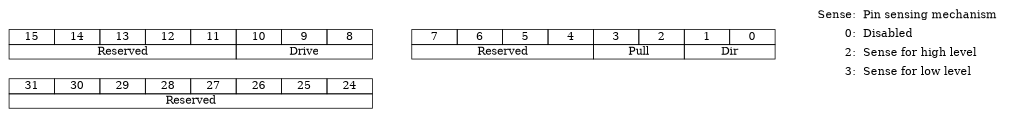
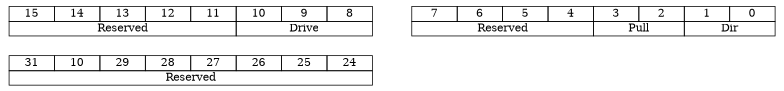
  digraph {
    rankdir=LR
    node [shape=none]
    edge [style=invis]
-   n1 [label=<                  <TABLE BORDER="0" CELLBORDER="1" CELLSPACING="0" CELLPADDING="1">                  <TR>                    <TD width="60" height="20" fixedsize="true">31</TD>                    <TD width="60" height="20" fixedsize="true">30</TD>                    <TD width="60" height="20" fixedsize="true">29</TD>                    <TD width="60" height="20" fixedsize="true">28</TD>                    <TD width="60" height="20" fixedsize="true">27</TD>                    <TD width="60" height="20" fixedsize="true">26</TD>                    <TD width="60" height="20" fixedsize="true">25</TD>                    <TD width="60" height="20" fixedsize="true">24</TD>                  </TR>                  <TR>                    <TD COLSPAN="8">Reserved</TD>                  </TR>                  </TABLE>>]
+   n1 [label=<                  <TABLE BORDER="0" CELLBORDER="1" CELLSPACING="0" CELLPADDING="1">                  <TR>                    <TD width="60" height="20" fixedsize="true">31</TD>                    <TD width="60" height="20" fixedsize="true">10</TD>                    <TD width="60" height="20" fixedsize="true">29</TD>                    <TD width="60" height="20" fixedsize="true">28</TD>                    <TD width="60" height="20" fixedsize="true">27</TD>                    <TD width="60" height="20" fixedsize="true">26</TD>                    <TD width="60" height="20" fixedsize="true">25</TD>                    <TD width="60" height="20" fixedsize="true">24</TD>                  </TR>                  <TR>                    <TD COLSPAN="8">Reserved</TD>                  </TR>                  </TABLE>>]
    n2 [label=<                  <TABLE BORDER="0" CELLBORDER="1" CELLSPACING="0" CELLPADDING="1">                  <TR>                    <TD width="60" height="20" fixedsize="true">15</TD>                    <TD width="60" height="20" fixedsize="true">14</TD>                    <TD width="60" height="20" fixedsize="true">13</TD>                    <TD width="60" height="20" fixedsize="true">12</TD>                    <TD width="60" height="20" fixedsize="true">11</TD>                    <TD width="60" height="20" fixedsize="true">10</TD>                    <TD width="60" height="20" fixedsize="true">9</TD>                    <TD width="60" height="20" fixedsize="true">8</TD>                  </TR>                  <TR>                    <TD COLSPAN="5">Reserved</TD>                    <TD COLSPAN="3">Drive</TD>                  </TR>                  </TABLE>>]
    n3 [label=<                  <TABLE BORDER="0" CELLBORDER="1" CELLSPACING="0" CELLPADDING="1">                  <TR>                    <TD width="60" height="20" fixedsize="true">7</TD>                    <TD width="60" height="20" fixedsize="true">6</TD>                    <TD width="60" height="20" fixedsize="true">5</TD>                    <TD width="60" height="20" fixedsize="true">4</TD>                    <TD width="60" height="20" fixedsize="true">3</TD>                    <TD width="60" height="20" fixedsize="true">2</TD>                    <TD width="60" height="20" fixedsize="true">1</TD>                    <TD width="60" height="20" fixedsize="true">0</TD>                  </TR>                  <TR>                    <TD COLSPAN="4">Reserved</TD>                    <TD COLSPAN="2">Pull</TD>                    <TD COLSPAN="2">Dir</TD>                  </TR>                  </TABLE>>]
-   n4 [fontsize=15 label=<                  <TABLE BORDER="0" CELLBORDER="0" CELLSPACING="0" CELLPADDING="4">                  <TR><TD align="right">Sense:</TD><TD align="left">Pin sensing mechanism</TD></TR>                  <TR><TD align="right">0:</TD>    <TD align="left">Disabled</TD></TR>                  <TR><TD align="right">2:</TD>    <TD align="left">Sense for high level</TD></TR>                  <TR><TD align="right">3:</TD>    <TD align="left">Sense for low level</TD></TR>                  </TABLE>>]
    n2 -> n3
-   n3 -> n4
  }
